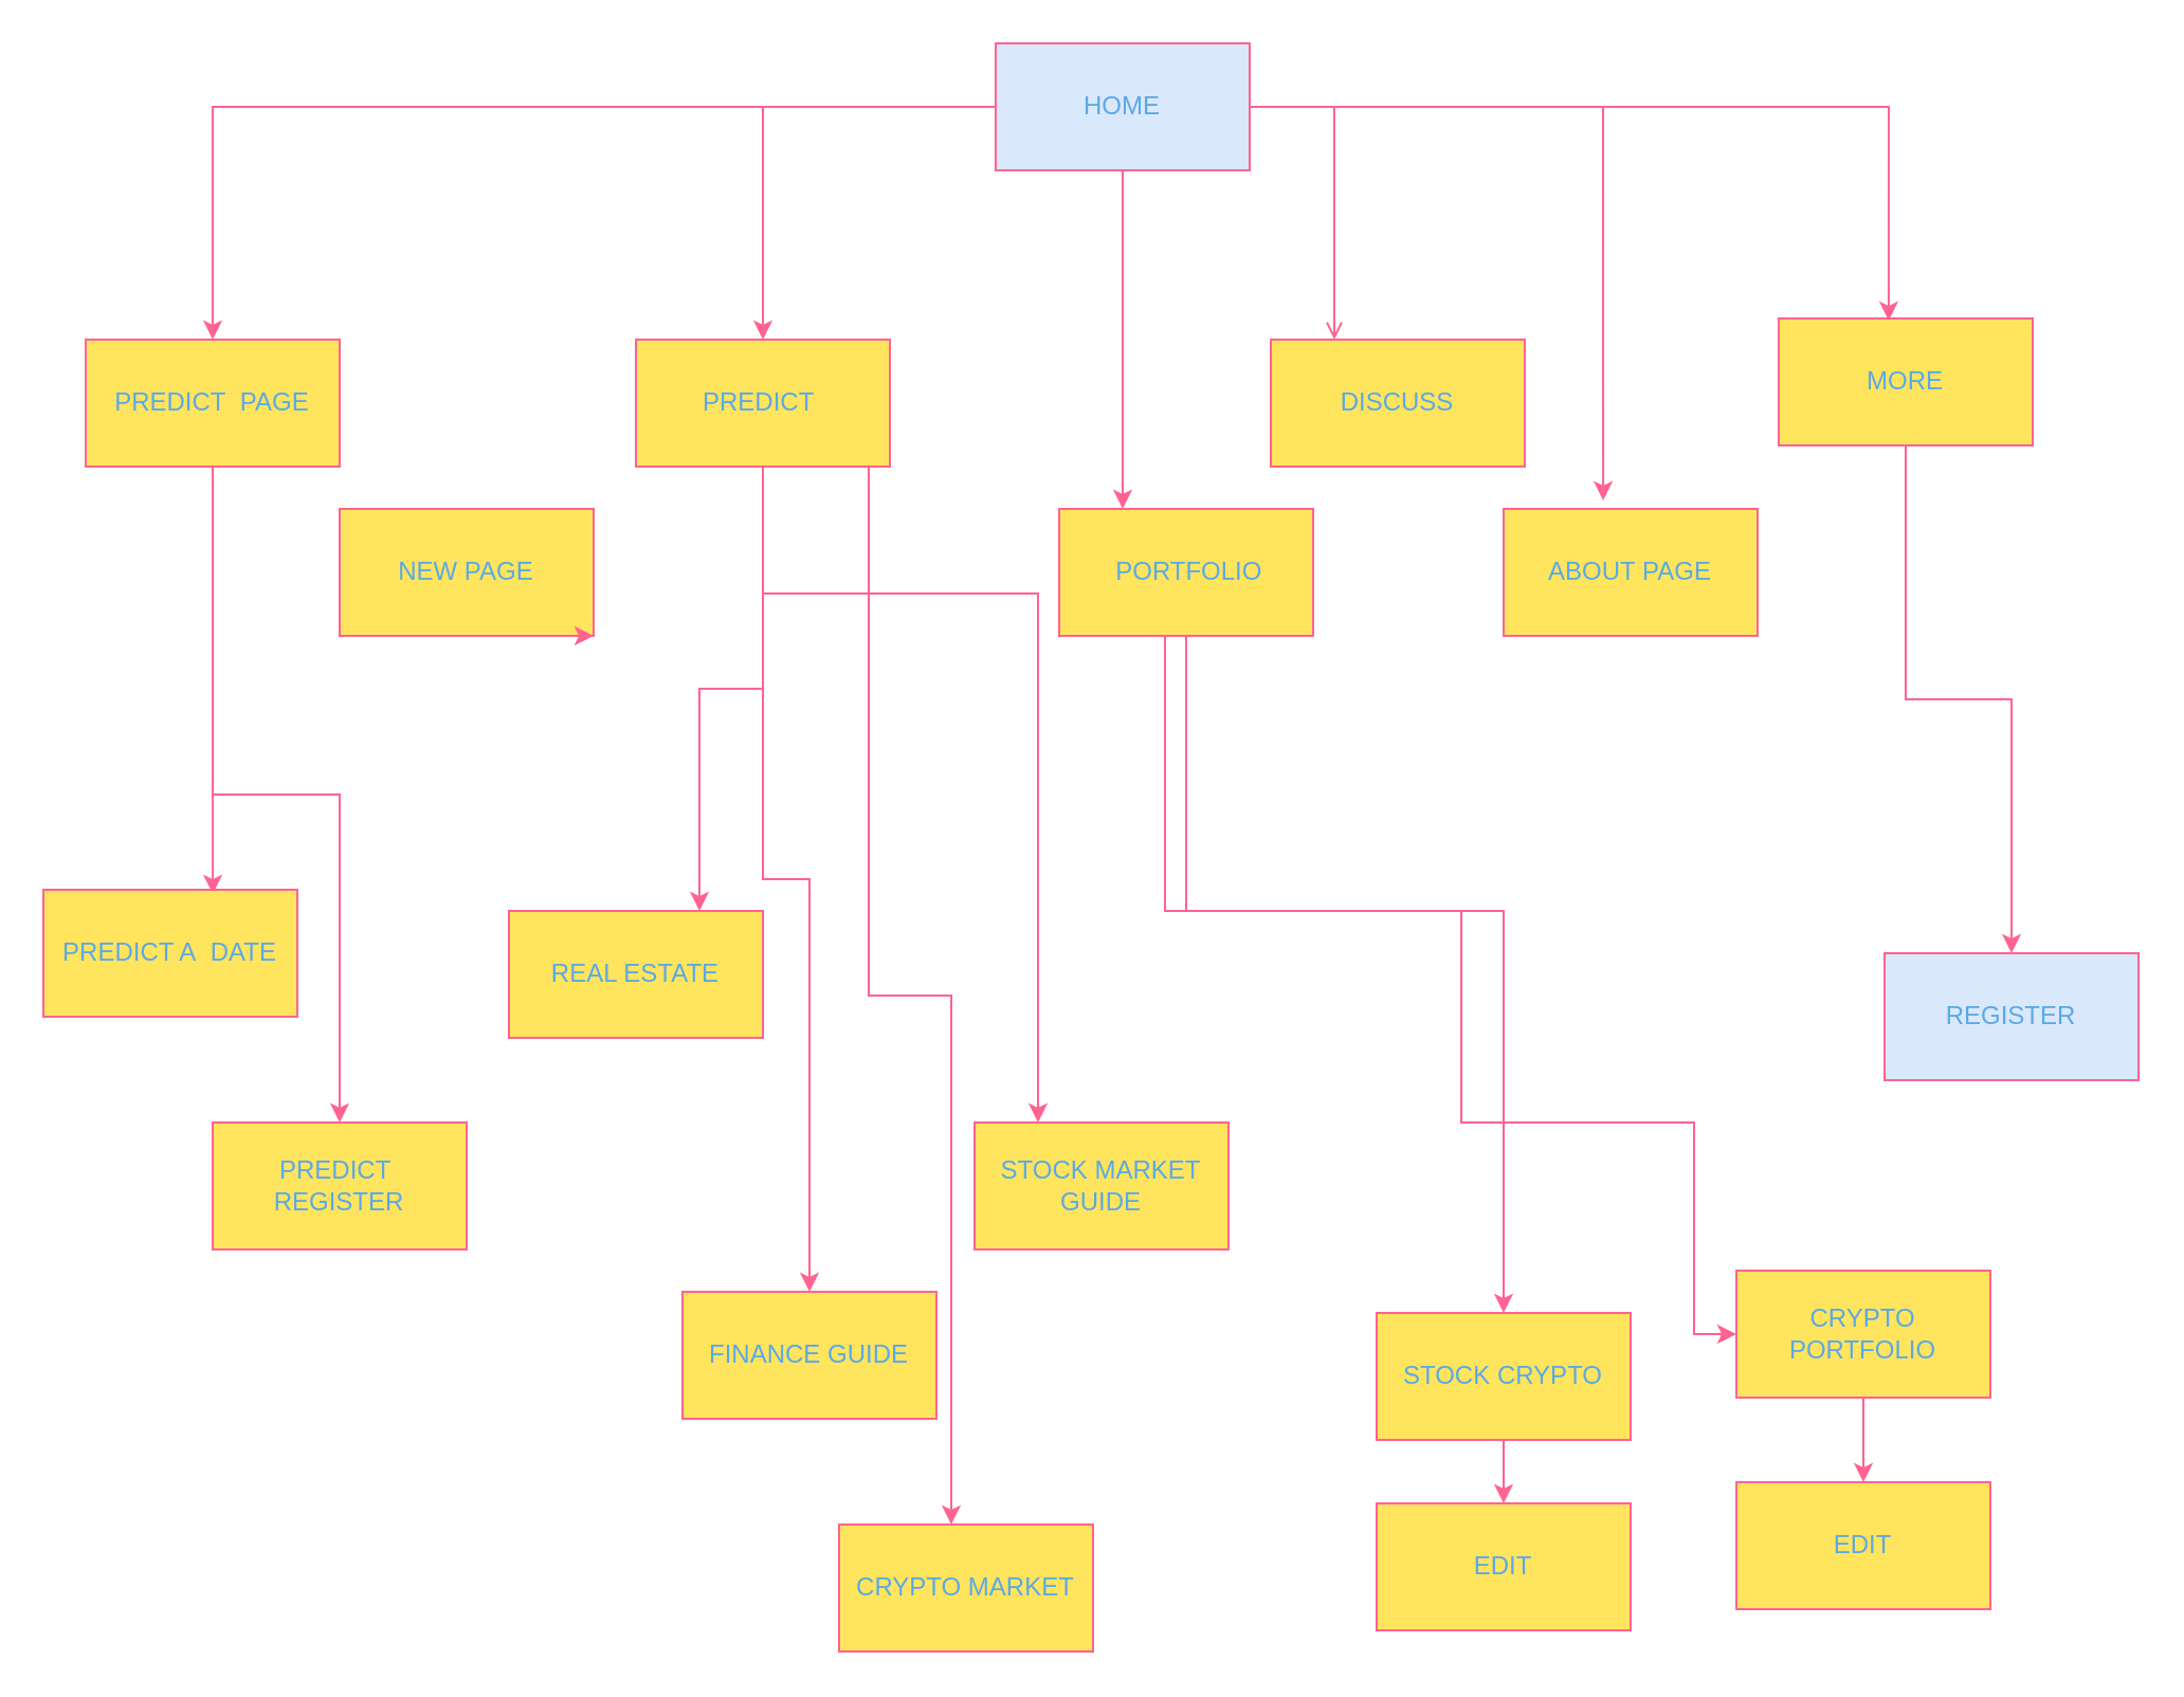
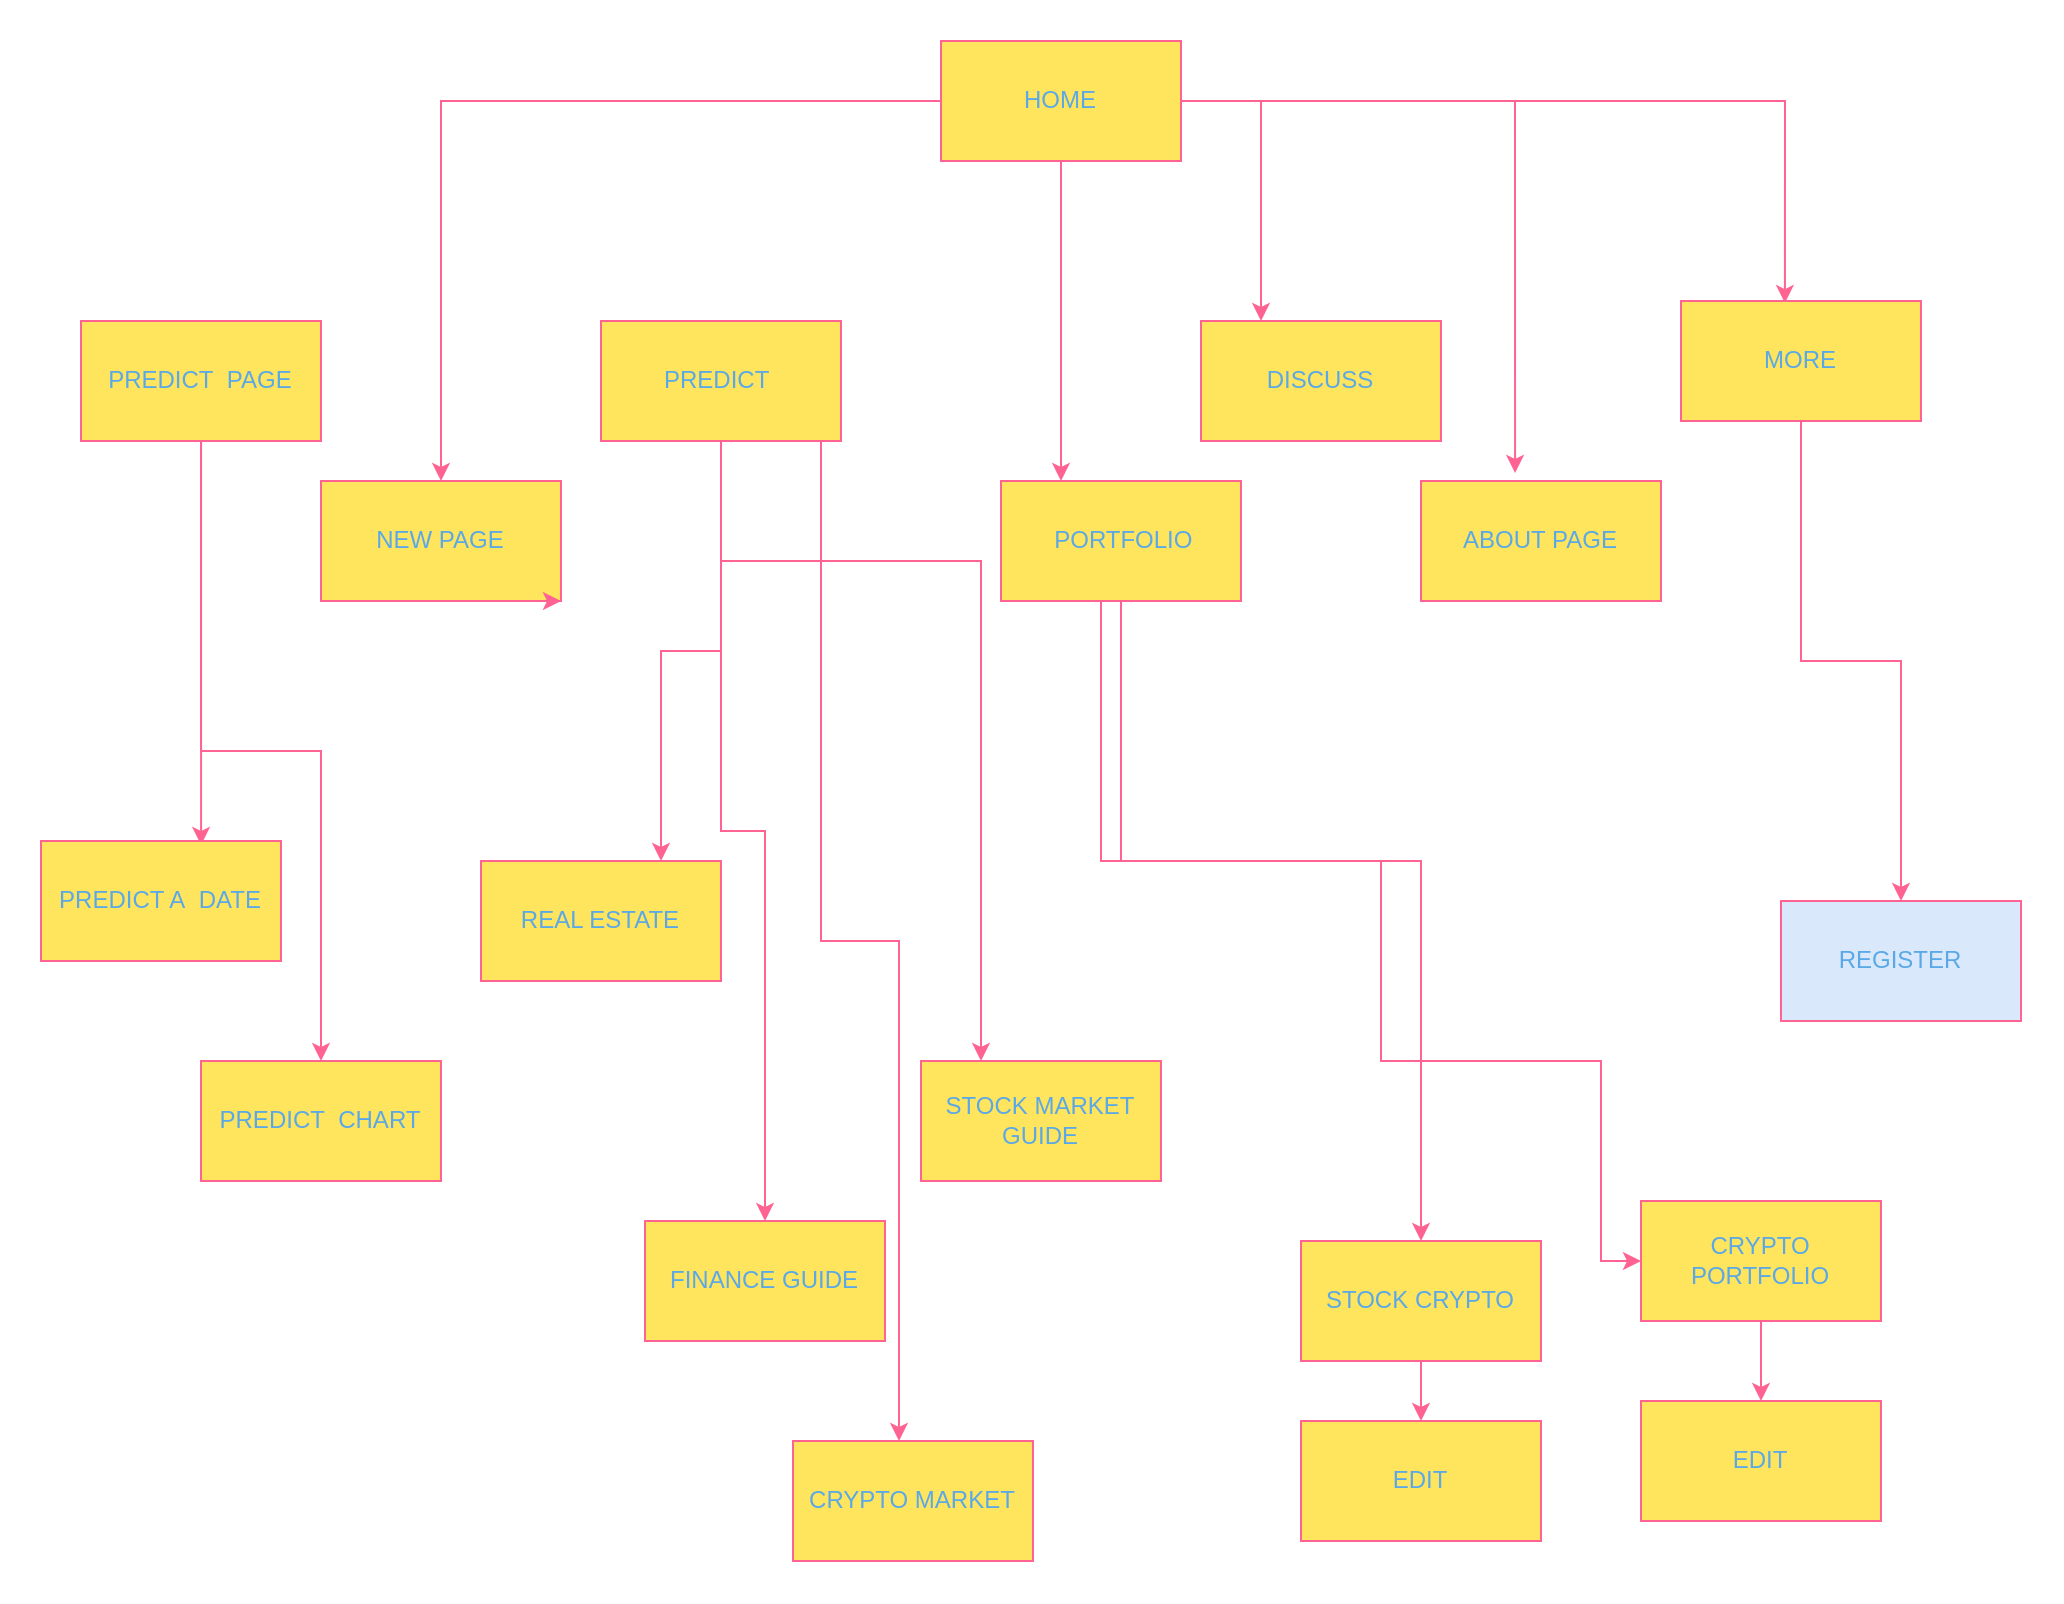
  <mxCell id="0" />
  <mxCell id="1" parent="0" />
- <mxCell id="2" style="edgeStyle=orthogonalEdgeStyle;rounded=0;orthogonalLoop=1;jettySize=auto;html=1;entryX=0.25;entryY=0;entryDx=0;entryDy=0;strokeColor=#FF6392;fontColor=#5AA9E6;endArrow=open;" edge="1" parent="1" source="8" target="14"><mxGeometry relative="1" as="geometry" /></mxCell>
+ <mxCell id="2" style="edgeStyle=orthogonalEdgeStyle;rounded=0;orthogonalLoop=1;jettySize=auto;html=1;entryX=0.25;entryY=0;entryDx=0;entryDy=0;strokeColor=#FF6392;fontColor=#5AA9E6;" edge="1" parent="1" source="8" target="14"><mxGeometry relative="1" as="geometry" /></mxCell>
  <mxCell id="3" style="edgeStyle=orthogonalEdgeStyle;rounded=0;orthogonalLoop=1;jettySize=auto;html=1;entryX=0.433;entryY=0.017;entryDx=0;entryDy=0;entryPerimeter=0;strokeColor=#FF6392;fontColor=#5AA9E6;" edge="1" parent="1" source="8" target="13"><mxGeometry relative="1" as="geometry" /></mxCell>
  <mxCell id="4" style="edgeStyle=orthogonalEdgeStyle;rounded=0;orthogonalLoop=1;jettySize=auto;html=1;entryX=0.392;entryY=-0.067;entryDx=0;entryDy=0;entryPerimeter=0;strokeColor=#FF6392;fontColor=#5AA9E6;" edge="1" parent="1" source="8" target="16"><mxGeometry relative="1" as="geometry" /></mxCell>
- <mxCell id="5" style="edgeStyle=orthogonalEdgeStyle;rounded=0;orthogonalLoop=1;jettySize=auto;html=1;strokeColor=#FF6392;fontColor=#5AA9E6;" edge="1" parent="1" source="8" target="11"><mxGeometry relative="1" as="geometry" /></mxCell>
- <mxCell id="6" style="edgeStyle=orthogonalEdgeStyle;rounded=0;orthogonalLoop=1;jettySize=auto;html=1;entryX=0.5;entryY=0;entryDx=0;entryDy=0;strokeColor=#FF6392;fontColor=#5AA9E6;" edge="1" parent="1" source="8" target="21"><mxGeometry relative="1" as="geometry" /></mxCell>
+ <mxCell id="5" style="edgeStyle=orthogonalEdgeStyle;rounded=0;orthogonalLoop=1;jettySize=auto;html=1;entryX=0.5;entryY=0;entryDx=0;entryDy=0;strokeColor=#FF6392;fontColor=#5AA9E6;" edge="1" parent="1" source="8" target="15"><mxGeometry relative="1" as="geometry" /></mxCell>
  <mxCell id="7" style="edgeStyle=orthogonalEdgeStyle;rounded=0;orthogonalLoop=1;jettySize=auto;html=1;entryX=0.25;entryY=0;entryDx=0;entryDy=0;strokeColor=#FF6392;fontColor=#5AA9E6;" edge="1" parent="1" source="8" target="36"><mxGeometry relative="1" as="geometry" /></mxCell>
- <mxCell id="8" value="HOME" style="rounded=0;whiteSpace=wrap;html=1;fillColor=#dae8fc;strokeColor=#FF6392;fontColor=#5AA9E6;" vertex="1" parent="1"><mxGeometry x="470" y="20" width="120" height="60" as="geometry" /></mxCell>
+ <mxCell id="8" value="HOME" style="rounded=0;whiteSpace=wrap;html=1;fillColor=#FFE45E;strokeColor=#FF6392;fontColor=#5AA9E6;" vertex="1" parent="1"><mxGeometry x="470" y="20" width="120" height="60" as="geometry" /></mxCell>
  <mxCell id="9" style="edgeStyle=orthogonalEdgeStyle;rounded=0;orthogonalLoop=1;jettySize=auto;html=1;entryX=0.667;entryY=0.033;entryDx=0;entryDy=0;entryPerimeter=0;strokeColor=#FF6392;fontColor=#5AA9E6;" edge="1" parent="1" source="11" target="23"><mxGeometry relative="1" as="geometry" /></mxCell>
  <mxCell id="10" style="edgeStyle=orthogonalEdgeStyle;rounded=0;orthogonalLoop=1;jettySize=auto;html=1;strokeColor=#FF6392;fontColor=#5AA9E6;" edge="1" parent="1" source="11" target="22"><mxGeometry relative="1" as="geometry" /></mxCell>
  <mxCell id="11" value="PREDICT&amp;nbsp; PAGE" style="rounded=0;whiteSpace=wrap;html=1;fillColor=#FFE45E;strokeColor=#FF6392;fontColor=#5AA9E6;" vertex="1" parent="1"><mxGeometry x="40" y="160" width="120" height="60" as="geometry" /></mxCell>
  <mxCell id="12" style="edgeStyle=orthogonalEdgeStyle;rounded=0;orthogonalLoop=1;jettySize=auto;html=1;entryX=0.5;entryY=0;entryDx=0;entryDy=0;strokeColor=#FF6392;fontColor=#5AA9E6;" edge="1" parent="1" source="13" target="33"><mxGeometry relative="1" as="geometry" /></mxCell>
  <mxCell id="13" value="MORE" style="rounded=0;whiteSpace=wrap;html=1;fillColor=#FFE45E;strokeColor=#FF6392;fontColor=#5AA9E6;" vertex="1" parent="1"><mxGeometry x="840" y="150" width="120" height="60" as="geometry" /></mxCell>
  <mxCell id="14" value="DISCUSS" style="rounded=0;whiteSpace=wrap;html=1;fillColor=#FFE45E;strokeColor=#FF6392;fontColor=#5AA9E6;" vertex="1" parent="1"><mxGeometry x="600" y="160" width="120" height="60" as="geometry" /></mxCell>
  <mxCell id="15" value="NEW PAGE" style="rounded=0;whiteSpace=wrap;html=1;fillColor=#FFE45E;strokeColor=#FF6392;fontColor=#5AA9E6;" vertex="1" parent="1"><mxGeometry x="160" y="240" width="120" height="60" as="geometry" /></mxCell>
  <mxCell id="16" value="ABOUT PAGE" style="rounded=0;whiteSpace=wrap;html=1;fillColor=#FFE45E;strokeColor=#FF6392;fontColor=#5AA9E6;" vertex="1" parent="1"><mxGeometry x="710" y="240" width="120" height="60" as="geometry" /></mxCell>
  <mxCell id="17" style="edgeStyle=orthogonalEdgeStyle;rounded=0;orthogonalLoop=1;jettySize=auto;html=1;entryX=0.75;entryY=0;entryDx=0;entryDy=0;strokeColor=#FF6392;fontColor=#5AA9E6;" edge="1" parent="1" source="21" target="24"><mxGeometry relative="1" as="geometry" /></mxCell>
  <mxCell id="18" style="edgeStyle=orthogonalEdgeStyle;rounded=0;orthogonalLoop=1;jettySize=auto;html=1;entryX=0.25;entryY=0;entryDx=0;entryDy=0;strokeColor=#FF6392;fontColor=#5AA9E6;" edge="1" parent="1" source="21" target="38"><mxGeometry relative="1" as="geometry"><Array as="points"><mxPoint x="360" y="280" /><mxPoint x="490" y="280" /></Array></mxGeometry></mxCell>
  <mxCell id="19" style="edgeStyle=orthogonalEdgeStyle;rounded=0;orthogonalLoop=1;jettySize=auto;html=1;strokeColor=#FF6392;fontColor=#5AA9E6;" edge="1" parent="1" source="21" target="26"><mxGeometry relative="1" as="geometry" /></mxCell>
  <mxCell id="20" style="edgeStyle=orthogonalEdgeStyle;rounded=0;orthogonalLoop=1;jettySize=auto;html=1;strokeColor=#FF6392;fontColor=#5AA9E6;" edge="1" parent="1" source="21" target="25"><mxGeometry relative="1" as="geometry"><Array as="points"><mxPoint x="410" y="470" /><mxPoint x="449" y="470" /></Array></mxGeometry></mxCell>
  <mxCell id="21" value="PREDICT&amp;nbsp;" style="rounded=0;whiteSpace=wrap;html=1;fillColor=#FFE45E;strokeColor=#FF6392;fontColor=#5AA9E6;" vertex="1" parent="1"><mxGeometry x="300" y="160" width="120" height="60" as="geometry" /></mxCell>
- <mxCell id="22" value="PREDICT&amp;nbsp; REGISTER" style="rounded=0;whiteSpace=wrap;html=1;fillColor=#FFE45E;strokeColor=#FF6392;fontColor=#5AA9E6;" vertex="1" parent="1"><mxGeometry x="100" y="530" width="120" height="60" as="geometry" /></mxCell>
+ <mxCell id="22" value="PREDICT&amp;nbsp; CHART" style="rounded=0;whiteSpace=wrap;html=1;fillColor=#FFE45E;strokeColor=#FF6392;fontColor=#5AA9E6;" vertex="1" parent="1"><mxGeometry x="100" y="530" width="120" height="60" as="geometry" /></mxCell>
  <mxCell id="23" value="PREDICT A&amp;nbsp; DATE" style="rounded=0;whiteSpace=wrap;html=1;fillColor=#FFE45E;strokeColor=#FF6392;fontColor=#5AA9E6;" vertex="1" parent="1"><mxGeometry y="420" width="120" height="60" as="geometry" x="20" /></mxCell>
  <mxCell id="24" value="REAL ESTATE" style="rounded=0;whiteSpace=wrap;html=1;fillColor=#FFE45E;strokeColor=#FF6392;fontColor=#5AA9E6;" vertex="1" parent="1"><mxGeometry x="240" y="430" width="120" height="60" as="geometry" /></mxCell>
  <mxCell id="25" value="CRYPTO MARKET" style="rounded=0;whiteSpace=wrap;html=1;fillColor=#FFE45E;strokeColor=#FF6392;fontColor=#5AA9E6;" vertex="1" parent="1"><mxGeometry x="396" y="720" width="120" height="60" as="geometry" /></mxCell>
  <mxCell id="26" value="FINANCE GUIDE" style="rounded=0;whiteSpace=wrap;html=1;fillColor=#FFE45E;strokeColor=#FF6392;fontColor=#5AA9E6;" vertex="1" parent="1"><mxGeometry x="322" y="610" width="120" height="60" as="geometry" /></mxCell>
  <mxCell id="27" style="edgeStyle=orthogonalEdgeStyle;rounded=0;orthogonalLoop=1;jettySize=auto;html=1;entryX=0.5;entryY=0;entryDx=0;entryDy=0;strokeColor=#FF6392;fontColor=#5AA9E6;" edge="1" parent="1" source="28" target="31"><mxGeometry relative="1" as="geometry" /></mxCell>
  <mxCell id="28" value="CRYPTO PORTFOLIO" style="rounded=0;whiteSpace=wrap;html=1;fillColor=#FFE45E;strokeColor=#FF6392;fontColor=#5AA9E6;" vertex="1" parent="1"><mxGeometry x="820" y="600" width="120" height="60" as="geometry" /></mxCell>
  <mxCell id="29" style="edgeStyle=orthogonalEdgeStyle;rounded=0;orthogonalLoop=1;jettySize=auto;html=1;strokeColor=#FF6392;fontColor=#5AA9E6;" edge="1" parent="1" source="30" target="32"><mxGeometry relative="1" as="geometry" /></mxCell>
  <mxCell id="30" value="STOCK CRYPTO" style="rounded=0;whiteSpace=wrap;html=1;fillColor=#FFE45E;strokeColor=#FF6392;fontColor=#5AA9E6;" vertex="1" parent="1"><mxGeometry x="650" y="620" width="120" height="60" as="geometry" /></mxCell>
  <mxCell id="31" value="EDIT" style="rounded=0;whiteSpace=wrap;html=1;fillColor=#FFE45E;strokeColor=#FF6392;fontColor=#5AA9E6;" vertex="1" parent="1"><mxGeometry x="820" y="700" width="120" height="60" as="geometry" /></mxCell>
  <mxCell id="32" value="EDIT" style="rounded=0;whiteSpace=wrap;html=1;fillColor=#FFE45E;strokeColor=#FF6392;fontColor=#5AA9E6;" vertex="1" parent="1"><mxGeometry x="650" y="710" width="120" height="60" as="geometry" /></mxCell>
  <mxCell id="33" value="REGISTER" style="rounded=0;whiteSpace=wrap;html=1;fillColor=#dae8fc;strokeColor=#FF6392;fontColor=#5AA9E6;" vertex="1" parent="1"><mxGeometry x="890" y="450" width="120" height="60" as="geometry" /></mxCell>
  <mxCell id="34" style="edgeStyle=orthogonalEdgeStyle;rounded=0;orthogonalLoop=1;jettySize=auto;html=1;strokeColor=#FF6392;fontColor=#5AA9E6;" edge="1" parent="1" source="36" target="28"><mxGeometry relative="1" as="geometry"><Array as="points"><mxPoint x="550" y="430" /><mxPoint x="690" y="430" /><mxPoint x="690" y="530" /><mxPoint x="800" y="530" /></Array></mxGeometry></mxCell>
  <mxCell id="35" style="edgeStyle=orthogonalEdgeStyle;rounded=0;orthogonalLoop=1;jettySize=auto;html=1;strokeColor=#FF6392;fontColor=#5AA9E6;" edge="1" parent="1" source="36" target="30"><mxGeometry relative="1" as="geometry"><Array as="points"><mxPoint x="560" y="430" /><mxPoint x="710" y="430" /></Array></mxGeometry></mxCell>
  <mxCell id="36" value="&amp;nbsp;PORTFOLIO" style="rounded=0;whiteSpace=wrap;html=1;fillColor=#FFE45E;strokeColor=#FF6392;fontColor=#5AA9E6;" vertex="1" parent="1"><mxGeometry x="500" y="240" width="120" height="60" as="geometry" /></mxCell>
  <mxCell id="37" style="edgeStyle=orthogonalEdgeStyle;rounded=0;orthogonalLoop=1;jettySize=auto;html=1;exitX=0.75;exitY=1;exitDx=0;exitDy=0;entryX=1;entryY=1;entryDx=0;entryDy=0;strokeColor=#FF6392;fontColor=#5AA9E6;" edge="1" parent="1" source="15" target="15"><mxGeometry relative="1" as="geometry" /></mxCell>
  <mxCell id="38" value="STOCK MARKET GUIDE" style="rounded=0;whiteSpace=wrap;html=1;fillColor=#FFE45E;strokeColor=#FF6392;fontColor=#5AA9E6;" vertex="1" parent="1"><mxGeometry x="460" y="530" width="120" height="60" as="geometry" /></mxCell>
  <mxCell id="39" style="edgeStyle=orthogonalEdgeStyle;rounded=0;orthogonalLoop=1;jettySize=auto;html=1;exitX=0.5;exitY=1;exitDx=0;exitDy=0;strokeColor=#FF6392;fontColor=#5AA9E6;" edge="1" parent="1" source="26" target="26"><mxGeometry relative="1" as="geometry" /></mxCell>
